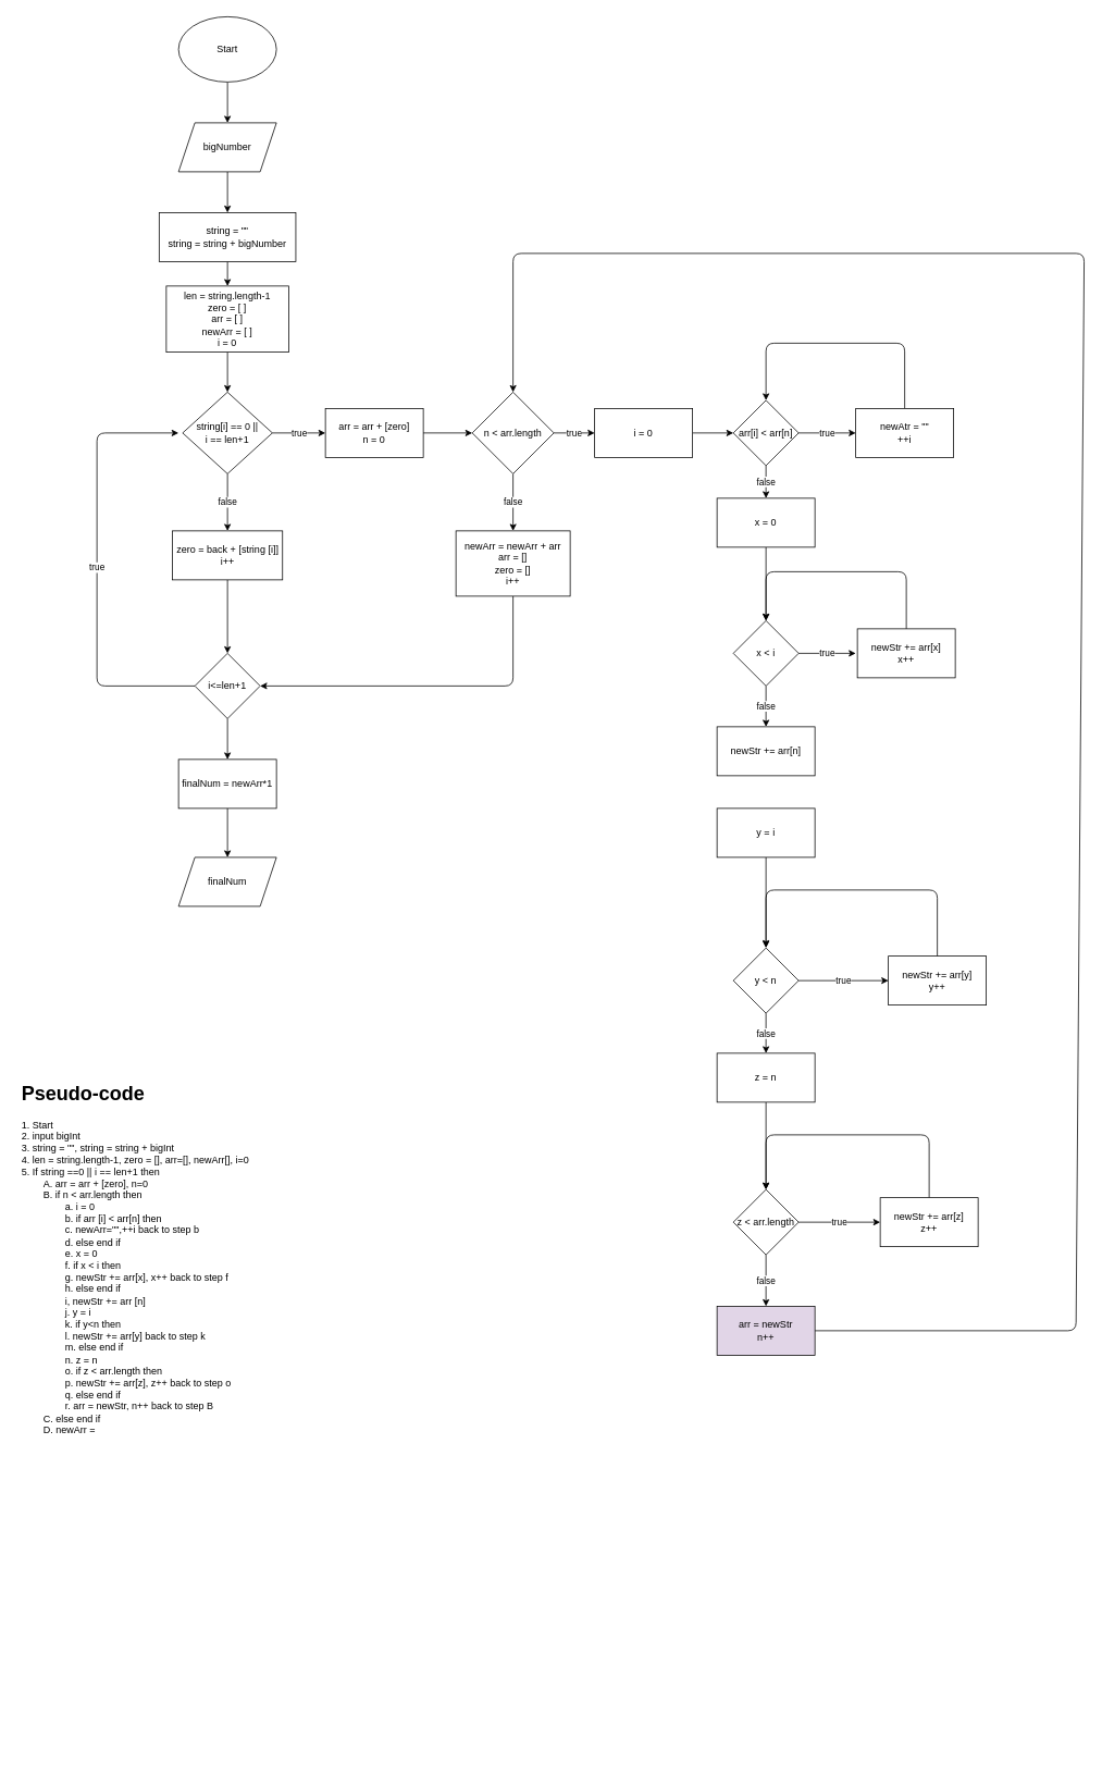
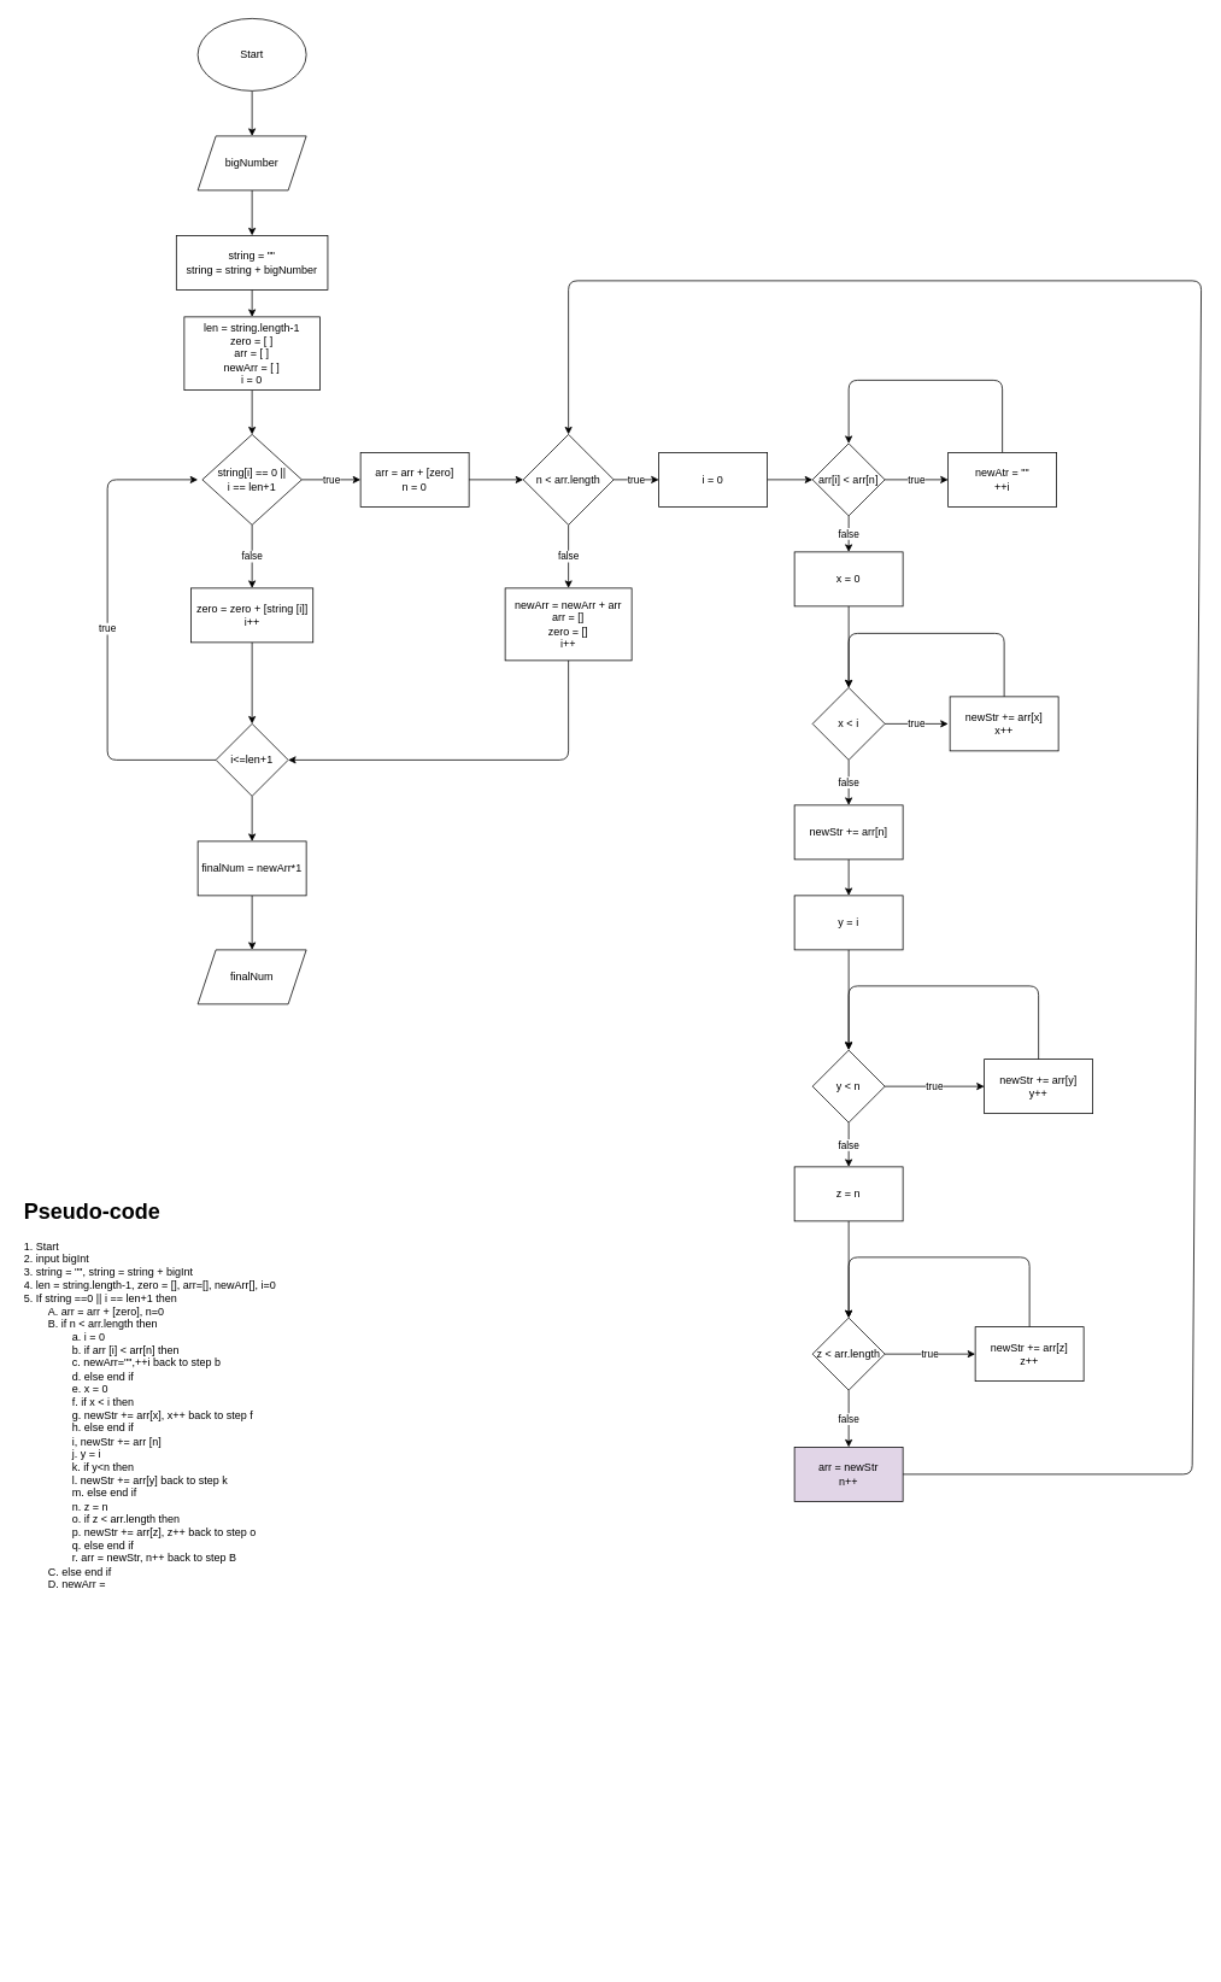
  <mxCell id="0" />
  <mxCell id="1" parent="0" />
  <mxCell id="2" style="edgeStyle=none;html=1;exitX=0.5;exitY=1;exitDx=0;exitDy=0;entryX=0.5;entryY=0;entryDx=0;entryDy=0;" parent="1" source="3" target="5" edge="1"><mxGeometry relative="1" as="geometry" /></mxCell>
  <mxCell id="3" value="Start" style="ellipse;whiteSpace=wrap;html=1;" parent="1" vertex="1"><mxGeometry x="218" y="20" width="120" height="80" as="geometry" /></mxCell>
  <mxCell id="4" style="edgeStyle=none;html=1;" parent="1" source="5" target="7" edge="1"><mxGeometry relative="1" as="geometry" /></mxCell>
  <mxCell id="5" value="bigNumber" style="shape=parallelogram;perimeter=parallelogramPerimeter;whiteSpace=wrap;html=1;fixedSize=1;" parent="1" vertex="1"><mxGeometry x="218" y="150" width="120" height="60" as="geometry" /></mxCell>
  <mxCell id="6" style="edgeStyle=none;html=1;exitX=0.5;exitY=1;exitDx=0;exitDy=0;" parent="1" source="7" target="9" edge="1"><mxGeometry relative="1" as="geometry" /></mxCell>
  <mxCell id="7" value="string = &quot;&quot;&lt;br&gt;string = string + bigNumber" style="rounded=0;whiteSpace=wrap;html=1;" parent="1" vertex="1"><mxGeometry x="194.25" y="260" width="167.5" height="60" as="geometry" /></mxCell>
  <mxCell id="8" style="edgeStyle=none;html=1;exitX=0.5;exitY=1;exitDx=0;exitDy=0;entryX=0.5;entryY=0;entryDx=0;entryDy=0;" parent="1" source="9" target="12" edge="1"><mxGeometry relative="1" as="geometry"><mxPoint x="278" y="480" as="targetPoint" /></mxGeometry></mxCell>
  <mxCell id="9" value="len = string.length-1&lt;br&gt;zero = [ ]&lt;br&gt;arr = [ ]&lt;br&gt;newArr = [ ]&lt;br&gt;i = 0" style="rounded=0;whiteSpace=wrap;html=1;" parent="1" vertex="1"><mxGeometry x="203" y="350" width="150" height="81" as="geometry" /></mxCell>
  <mxCell id="10" value="true" style="edgeStyle=none;html=1;" parent="1" source="12" target="16" edge="1"><mxGeometry relative="1" as="geometry" /></mxCell>
  <mxCell id="11" value="false" style="edgeStyle=none;html=1;entryX=0.5;entryY=0;entryDx=0;entryDy=0;" parent="1" source="12" target="53" edge="1"><mxGeometry relative="1" as="geometry" /></mxCell>
  <mxCell id="12" value="string[i] == 0 || &lt;br&gt;i == len+1" style="rhombus;whiteSpace=wrap;html=1;" parent="1" vertex="1"><mxGeometry x="223" y="480" width="110" height="100" as="geometry" /></mxCell>
  <mxCell id="13" value="true" style="edgeStyle=none;html=1;entryX=0;entryY=0.5;entryDx=0;entryDy=0;" parent="1" source="15" target="19" edge="1"><mxGeometry relative="1" as="geometry" /></mxCell>
  <mxCell id="14" value="false" style="edgeStyle=none;html=1;entryX=0.5;entryY=0;entryDx=0;entryDy=0;" parent="1" source="15" target="51" edge="1"><mxGeometry relative="1" as="geometry" /></mxCell>
  <mxCell id="15" value="n &amp;lt; arr.length&lt;br&gt;" style="rhombus;whiteSpace=wrap;html=1;" parent="1" vertex="1"><mxGeometry x="578" y="480" width="100" height="100" as="geometry" /></mxCell>
  <mxCell id="16" value="arr = arr + [zero]&lt;br&gt;n = 0" style="rounded=0;whiteSpace=wrap;html=1;" parent="1" vertex="1"><mxGeometry x="398" y="500" width="120" height="60" as="geometry" /></mxCell>
  <mxCell id="17" style="edgeStyle=none;html=1;entryX=0;entryY=0.5;entryDx=0;entryDy=0;" parent="1" source="16" target="15" edge="1"><mxGeometry relative="1" as="geometry" /></mxCell>
  <mxCell id="18" style="edgeStyle=none;html=1;entryX=0;entryY=0.5;entryDx=0;entryDy=0;" parent="1" source="19" target="22" edge="1"><mxGeometry relative="1" as="geometry" /></mxCell>
  <mxCell id="19" value="i = 0" style="rounded=0;whiteSpace=wrap;html=1;" parent="1" vertex="1"><mxGeometry x="728" y="500" width="120" height="60" as="geometry" /></mxCell>
  <mxCell id="20" value="true" style="edgeStyle=none;html=1;entryX=0;entryY=0.5;entryDx=0;entryDy=0;" parent="1" source="22" target="24" edge="1"><mxGeometry relative="1" as="geometry" /></mxCell>
  <mxCell id="21" value="false" style="edgeStyle=none;html=1;exitX=0.5;exitY=1;exitDx=0;exitDy=0;entryX=0.5;entryY=0;entryDx=0;entryDy=0;" parent="1" source="22" target="29" edge="1"><mxGeometry relative="1" as="geometry" /></mxCell>
  <mxCell id="22" value="arr[i] &amp;lt; arr[n]" style="rhombus;whiteSpace=wrap;html=1;" parent="1" vertex="1"><mxGeometry x="898" y="490" width="80" height="80" as="geometry" /></mxCell>
  <mxCell id="23" style="edgeStyle=none;html=1;entryX=0.5;entryY=0;entryDx=0;entryDy=0;" parent="1" source="24" target="22" edge="1"><mxGeometry relative="1" as="geometry"><Array as="points"><mxPoint x="1108" y="420" /><mxPoint x="938" y="420" /></Array></mxGeometry></mxCell>
  <mxCell id="24" value="newAtr = &quot;&quot;&lt;br&gt;++i" style="rounded=0;whiteSpace=wrap;html=1;" parent="1" vertex="1"><mxGeometry x="1048" y="500" width="120" height="60" as="geometry" /></mxCell>
  <mxCell id="25" value="true" style="edgeStyle=none;html=1;" parent="1" source="27" edge="1"><mxGeometry relative="1" as="geometry"><mxPoint x="1048" y="800" as="targetPoint" /></mxGeometry></mxCell>
  <mxCell id="26" value="false" style="edgeStyle=none;html=1;entryX=0.5;entryY=0;entryDx=0;entryDy=0;" parent="1" source="27" target="33" edge="1"><mxGeometry relative="1" as="geometry" /></mxCell>
  <mxCell id="27" value="x &amp;lt; i" style="rhombus;whiteSpace=wrap;html=1;" parent="1" vertex="1"><mxGeometry x="898" y="760" width="80" height="80" as="geometry" /></mxCell>
  <mxCell id="28" style="edgeStyle=none;html=1;entryX=0.5;entryY=0;entryDx=0;entryDy=0;" parent="1" source="29" target="27" edge="1"><mxGeometry relative="1" as="geometry" /></mxCell>
  <mxCell id="29" value="x = 0" style="rounded=0;whiteSpace=wrap;html=1;" parent="1" vertex="1"><mxGeometry x="878" y="610" width="120" height="60" as="geometry" /></mxCell>
  <mxCell id="30" style="edgeStyle=none;html=1;" parent="1" source="31" edge="1"><mxGeometry relative="1" as="geometry"><mxPoint x="938" y="760" as="targetPoint" /><Array as="points"><mxPoint x="1110" y="700" /><mxPoint x="938" y="700" /></Array></mxGeometry></mxCell>
  <mxCell id="31" value="newStr += arr[x]&lt;br&gt;x++" style="rounded=0;whiteSpace=wrap;html=1;" parent="1" vertex="1"><mxGeometry x="1050" y="770" width="120" height="60" as="geometry" /></mxCell>
+ <mxCell id="32" style="edgeStyle=none;html=1;" parent="1" source="33" target="35" edge="1"><mxGeometry relative="1" as="geometry" /></mxCell>
  <mxCell id="33" value="newStr += arr[n]" style="rounded=0;whiteSpace=wrap;html=1;" parent="1" vertex="1"><mxGeometry x="878" y="890" width="120" height="60" as="geometry" /></mxCell>
  <mxCell id="34" style="edgeStyle=none;html=1;entryX=0.5;entryY=0;entryDx=0;entryDy=0;" parent="1" source="35" target="38" edge="1"><mxGeometry relative="1" as="geometry" /></mxCell>
  <mxCell id="35" value="y = i" style="rounded=0;whiteSpace=wrap;html=1;" parent="1" vertex="1"><mxGeometry x="878" y="990" width="120" height="60" as="geometry" /></mxCell>
  <mxCell id="36" value="true" style="edgeStyle=none;html=1;entryX=0;entryY=0.5;entryDx=0;entryDy=0;" parent="1" source="38" target="40" edge="1"><mxGeometry relative="1" as="geometry" /></mxCell>
  <mxCell id="37" value="false" style="edgeStyle=none;html=1;entryX=0.5;entryY=0;entryDx=0;entryDy=0;" parent="1" source="38" edge="1"><mxGeometry relative="1" as="geometry"><mxPoint x="938" y="1290" as="targetPoint" /></mxGeometry></mxCell>
  <mxCell id="38" value="y &amp;lt; n" style="rhombus;whiteSpace=wrap;html=1;" parent="1" vertex="1"><mxGeometry x="898" y="1161" width="80" height="80" as="geometry" /></mxCell>
  <mxCell id="39" style="edgeStyle=none;html=1;" parent="1" source="40" edge="1"><mxGeometry relative="1" as="geometry"><mxPoint x="938" y="1160" as="targetPoint" /><Array as="points"><mxPoint x="1148" y="1090" /><mxPoint x="938" y="1090" /></Array></mxGeometry></mxCell>
  <mxCell id="40" value="newStr += arr[y]&lt;br&gt;y++" style="rounded=0;whiteSpace=wrap;html=1;" parent="1" vertex="1"><mxGeometry x="1088" y="1171" width="120" height="60" as="geometry" /></mxCell>
  <mxCell id="41" style="edgeStyle=none;html=1;entryX=0.5;entryY=0;entryDx=0;entryDy=0;" parent="1" source="42" target="45" edge="1"><mxGeometry relative="1" as="geometry" /></mxCell>
  <mxCell id="42" value="z = n" style="rounded=0;whiteSpace=wrap;html=1;" parent="1" vertex="1"><mxGeometry x="878" y="1290" width="120" height="60" as="geometry" /></mxCell>
  <mxCell id="43" value="true" style="edgeStyle=none;html=1;" parent="1" source="45" target="47" edge="1"><mxGeometry relative="1" as="geometry" /></mxCell>
  <mxCell id="44" value="false" style="edgeStyle=none;html=1;entryX=0.5;entryY=0;entryDx=0;entryDy=0;" parent="1" source="45" target="49" edge="1"><mxGeometry relative="1" as="geometry" /></mxCell>
  <mxCell id="45" value="z &amp;lt; arr.length" style="rhombus;whiteSpace=wrap;html=1;" parent="1" vertex="1"><mxGeometry x="898" y="1457" width="80" height="80" as="geometry" /></mxCell>
  <mxCell id="46" style="edgeStyle=none;html=1;entryX=0.5;entryY=0;entryDx=0;entryDy=0;" parent="1" source="47" target="45" edge="1"><mxGeometry relative="1" as="geometry"><Array as="points"><mxPoint x="1138" y="1390" /><mxPoint x="938" y="1390" /></Array></mxGeometry></mxCell>
  <mxCell id="47" value="newStr += arr[z]&lt;br&gt;z++" style="rounded=0;whiteSpace=wrap;html=1;" parent="1" vertex="1"><mxGeometry x="1078" y="1467" width="120" height="60" as="geometry" /></mxCell>
  <mxCell id="48" style="edgeStyle=none;html=1;entryX=0.5;entryY=0;entryDx=0;entryDy=0;" parent="1" source="49" target="15" edge="1"><mxGeometry relative="1" as="geometry"><Array as="points"><mxPoint x="1318" y="1630" /><mxPoint x="1328" y="310" /><mxPoint x="628" y="310" /></Array></mxGeometry></mxCell>
  <mxCell id="49" value="arr = newStr&lt;br&gt;n++" style="rounded=0;whiteSpace=wrap;html=1;fillColor=#e1d5e7;" parent="1" vertex="1"><mxGeometry x="878" y="1600" width="120" height="60" as="geometry" /></mxCell>
  <mxCell id="50" style="edgeStyle=none;html=1;entryX=1;entryY=0.5;entryDx=0;entryDy=0;" parent="1" source="51" target="56" edge="1"><mxGeometry relative="1" as="geometry"><Array as="points"><mxPoint x="628" y="840" /></Array></mxGeometry></mxCell>
  <mxCell id="51" value="newArr = newArr + arr&lt;br&gt;arr = []&lt;br&gt;zero = []&lt;br&gt;i++" style="rounded=0;whiteSpace=wrap;html=1;" parent="1" vertex="1"><mxGeometry x="558" y="650" width="140" height="80" as="geometry" /></mxCell>
  <mxCell id="52" style="edgeStyle=none;html=1;entryX=0.5;entryY=0;entryDx=0;entryDy=0;" parent="1" source="53" target="56" edge="1"><mxGeometry relative="1" as="geometry" /></mxCell>
- <mxCell id="53" value="zero = back + [string [i]]&lt;br&gt;i++" style="rounded=0;whiteSpace=wrap;html=1;" parent="1" vertex="1"><mxGeometry x="210.5" y="650" width="135" height="60" as="geometry" /></mxCell>
+ <mxCell id="53" value="zero = zero + [string [i]]&lt;br&gt;i++" style="rounded=0;whiteSpace=wrap;html=1;" parent="1" vertex="1"><mxGeometry x="210.5" y="650" width="135" height="60" as="geometry" /></mxCell>
  <mxCell id="54" value="true" style="edgeStyle=none;html=1;" parent="1" source="56" edge="1"><mxGeometry relative="1" as="geometry"><mxPoint x="218" y="530" as="targetPoint" /><Array as="points"><mxPoint x="118" y="840" /><mxPoint x="118" y="530" /></Array></mxGeometry></mxCell>
  <mxCell id="55" style="edgeStyle=none;html=1;entryX=0.5;entryY=0;entryDx=0;entryDy=0;" parent="1" source="56" target="58" edge="1"><mxGeometry relative="1" as="geometry" /></mxCell>
  <mxCell id="56" value="i&amp;lt;=len+1" style="rhombus;whiteSpace=wrap;html=1;" parent="1" vertex="1"><mxGeometry x="238" y="800" width="80" height="80" as="geometry" /></mxCell>
  <mxCell id="57" style="edgeStyle=none;html=1;entryX=0.5;entryY=0;entryDx=0;entryDy=0;" parent="1" source="58" target="59" edge="1"><mxGeometry relative="1" as="geometry" /></mxCell>
  <mxCell id="58" value="finalNum = newArr*1" style="rounded=0;whiteSpace=wrap;html=1;" parent="1" vertex="1"><mxGeometry x="218" y="930" width="120" height="60" as="geometry" /></mxCell>
  <mxCell id="59" value="finalNum" style="shape=parallelogram;perimeter=parallelogramPerimeter;whiteSpace=wrap;html=1;fixedSize=1;" parent="1" vertex="1"><mxGeometry x="218" y="1050" width="120" height="60" as="geometry" /></mxCell>
  <mxCell id="60" value="&lt;h1&gt;Pseudo-code&lt;/h1&gt;&lt;div&gt;1. Start&lt;/div&gt;&lt;div&gt;2. input bigInt&lt;/div&gt;&lt;div&gt;3. string = &quot;&quot;, string = string + bigInt&lt;/div&gt;&lt;div&gt;4. len = string.length-1, zero = [], arr=[], newArr[], i=0&lt;/div&gt;&lt;div&gt;5. If string ==0 || i == len+1 then&lt;/div&gt;&lt;div&gt;&lt;span style=&quot;white-space: pre&quot;&gt;&#09;&lt;/span&gt;A. arr = arr + [zero], n=0&lt;br&gt;&lt;/div&gt;&lt;div&gt;&lt;span style=&quot;white-space: pre&quot;&gt;&#09;&lt;/span&gt;B. if n &amp;lt; arr.length then&lt;br&gt;&lt;/div&gt;&lt;div&gt;&lt;span style=&quot;white-space: pre&quot;&gt;&#09;&lt;/span&gt;&lt;span style=&quot;white-space: pre&quot;&gt;&#09;&lt;/span&gt;a. i = 0&lt;br&gt;&lt;/div&gt;&lt;div&gt;&lt;span style=&quot;white-space: pre&quot;&gt;&#09;&lt;/span&gt;&lt;span style=&quot;white-space: pre&quot;&gt;&#09;&lt;/span&gt;b. if arr [i] &amp;lt; arr[n] then&amp;nbsp;&lt;/div&gt;&lt;div&gt;&lt;span style=&quot;white-space: pre&quot;&gt;&#09;&lt;/span&gt;&lt;span style=&quot;white-space: pre&quot;&gt;&#09;&lt;/span&gt;c. newArr=&quot;&quot;,++i back to step b&lt;/div&gt;&lt;div&gt;&lt;span style=&quot;white-space: pre&quot;&gt;&#09;&lt;/span&gt;&lt;span style=&quot;white-space: pre&quot;&gt;&#09;&lt;/span&gt;d.&amp;nbsp;else end if&lt;/div&gt;&lt;div&gt;&lt;span style=&quot;white-space: pre&quot;&gt;&#09;&lt;/span&gt;&lt;span style=&quot;white-space: pre&quot;&gt;&#09;&lt;/span&gt;e. x = 0&lt;br&gt;&lt;/div&gt;&lt;div&gt;&lt;span style=&quot;white-space: pre&quot;&gt;&#09;&lt;/span&gt;&lt;span style=&quot;white-space: pre&quot;&gt;&#09;&lt;/span&gt;f. if x &amp;lt; i then&amp;nbsp;&lt;/div&gt;&lt;div&gt;&lt;span style=&quot;white-space: pre&quot;&gt;&#09;&lt;/span&gt;&lt;span style=&quot;white-space: pre&quot;&gt;&#09;&lt;/span&gt;g. newStr += arr[x], x++ back to step f&lt;br&gt;&lt;/div&gt;&lt;div&gt;&lt;span style=&quot;white-space: pre&quot;&gt;&#09;&lt;/span&gt;&lt;span style=&quot;white-space: pre&quot;&gt;&#09;&lt;/span&gt;h. else end if&lt;br&gt;&lt;/div&gt;&lt;div&gt;&lt;span style=&quot;white-space: pre&quot;&gt;&#09;&lt;/span&gt;&lt;span style=&quot;white-space: pre&quot;&gt;&#09;&lt;/span&gt;i, newStr += arr [n]&lt;br&gt;&lt;/div&gt;&lt;div&gt;&lt;span style=&quot;white-space: pre&quot;&gt;&#09;&lt;/span&gt;&lt;span style=&quot;white-space: pre&quot;&gt;&#09;&lt;/span&gt;j. y = i&lt;br&gt;&lt;/div&gt;&lt;div&gt;&lt;span style=&quot;white-space: pre&quot;&gt;&#09;&lt;/span&gt;&lt;span style=&quot;white-space: pre&quot;&gt;&#09;&lt;/span&gt;k. if y&amp;lt;n then&lt;br&gt;&lt;/div&gt;&lt;div&gt;&lt;span style=&quot;white-space: pre&quot;&gt;&#09;&lt;/span&gt;&lt;span style=&quot;white-space: pre&quot;&gt;&#09;&lt;/span&gt;l. newStr += arr[y] back to step k&lt;br&gt;&lt;/div&gt;&lt;div&gt;&lt;span style=&quot;white-space: pre&quot;&gt;&#09;&lt;/span&gt;&lt;span style=&quot;white-space: pre&quot;&gt;&#09;&lt;/span&gt;m. else end if&lt;br&gt;&lt;/div&gt;&lt;div&gt;&lt;span style=&quot;white-space: pre&quot;&gt;&#09;&lt;/span&gt;&lt;span style=&quot;white-space: pre&quot;&gt;&#09;&lt;/span&gt;n. z = n&lt;br&gt;&lt;/div&gt;&lt;div&gt;&lt;span style=&quot;white-space: pre&quot;&gt;&#09;&lt;/span&gt;&lt;span style=&quot;white-space: pre&quot;&gt;&#09;&lt;/span&gt;o. if z &amp;lt; arr.length then&amp;nbsp;&lt;br&gt;&lt;/div&gt;&lt;div&gt;&lt;span style=&quot;white-space: pre&quot;&gt;&#09;&lt;/span&gt;&lt;span style=&quot;white-space: pre&quot;&gt;&#09;&lt;/span&gt;p. newStr += arr[z], z++ back to step o&lt;br&gt;&lt;/div&gt;&lt;div&gt;&lt;span style=&quot;white-space: pre&quot;&gt;&#09;&lt;/span&gt;&lt;span style=&quot;white-space: pre&quot;&gt;&#09;&lt;/span&gt;q. else end if&lt;br&gt;&lt;/div&gt;&lt;div&gt;&lt;span style=&quot;white-space: pre&quot;&gt;&#09;&lt;/span&gt;&lt;span style=&quot;white-space: pre&quot;&gt;&#09;&lt;/span&gt;r. arr = newStr, n++ back to step B&lt;br&gt;&lt;/div&gt;&lt;div&gt;&lt;span style=&quot;white-space: pre&quot;&gt;&#09;&lt;/span&gt;C. else end if&lt;br&gt;&lt;/div&gt;&lt;div&gt;&lt;span style=&quot;white-space: pre&quot;&gt;&#09;&lt;/span&gt;D. newArr =&amp;nbsp;&lt;br&gt;&lt;/div&gt;" style="text;html=1;strokeColor=none;fillColor=none;spacing=5;spacingTop=-20;whiteSpace=wrap;overflow=hidden;rounded=0;" vertex="1" parent="1"><mxGeometry x="20.5" y="1320" width="707.5" height="850" as="geometry" /></mxCell>
